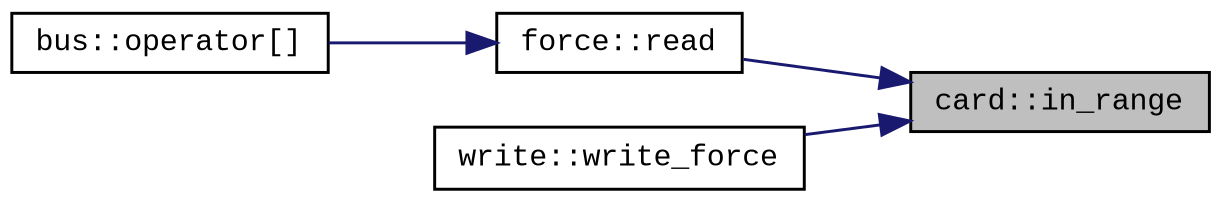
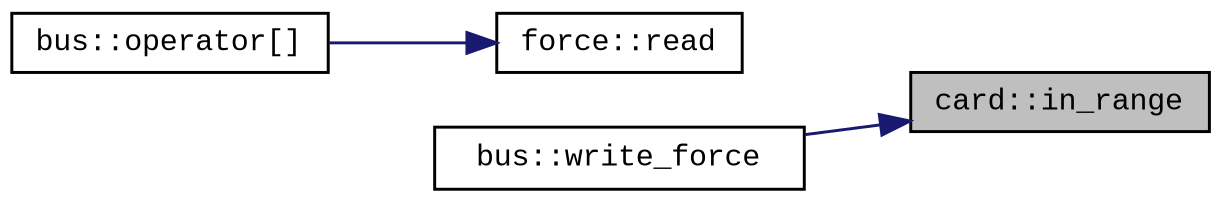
  digraph {
    fontname="Liberation Mono"
    rankdir=RL
    node [color=black fillcolor=white fontname="Liberation Mono" fontsize=10 shape=record style=filled]
    edge [color=midnightblue dir=back fontname="Liberation Mono" fontsize=10 labelfontname=Helvetica labelfontsize=10 style=solid]
    n1 [fillcolor=grey75 fontcolor=black height=0.2 label="card::in_range" width=0.4]
    n2 [height=0.2 label="force::read" width=0.4]
-   n3 [height=0.2 label="write::write_force" width=0.4]
+   n3 [height=0.2 label="bus::write_force" width=0.4]
    n4 [height=0.2 label="bus::operator[]" width=0.4]
-   n1 -> n2
    n1 -> n3
    n2 -> n4
  }
